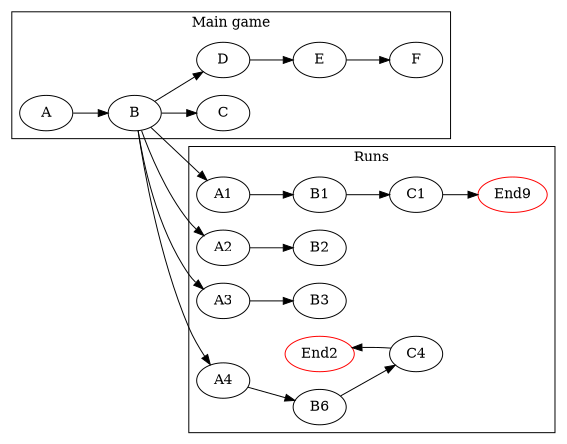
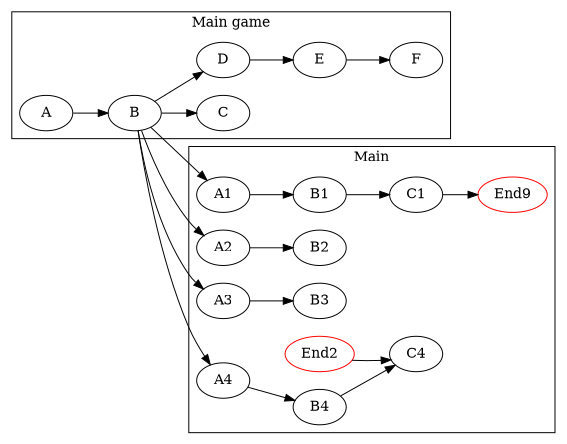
  digraph {
    rankdir=LR
    n1 [color=red label=End9]
    A1
    B1
    C1
    A2
    B2
    A3
    B3
    n9 [color=red label=End2]
    A4
-   B4 [label=B6]
+   B4
    C4
    A
    B
    C
    D
    E
    F
    subgraph cluster_1 {
-     label=Runs
+     label=Main
      n1
      A1
      B1
      C1
      A2
      B2
      A3
      B3
      n9
      A4
      B4
      C4
    }
    subgraph cluster_2 {
      label="Main game"
      A
      B
      C
      D
      E
      F
    }
    A1 -> B1
    B1 -> C1
    C1 -> n1
    A2 -> B2
    A3 -> B3
    A4 -> B4
    B4 -> C4
-   C4 -> n9
+   n9 -> C4
    A -> B
    B -> A1
    B -> A2
    B -> A3
    B -> A4
    B -> C
    B -> D
    D -> E
    E -> F
  }
